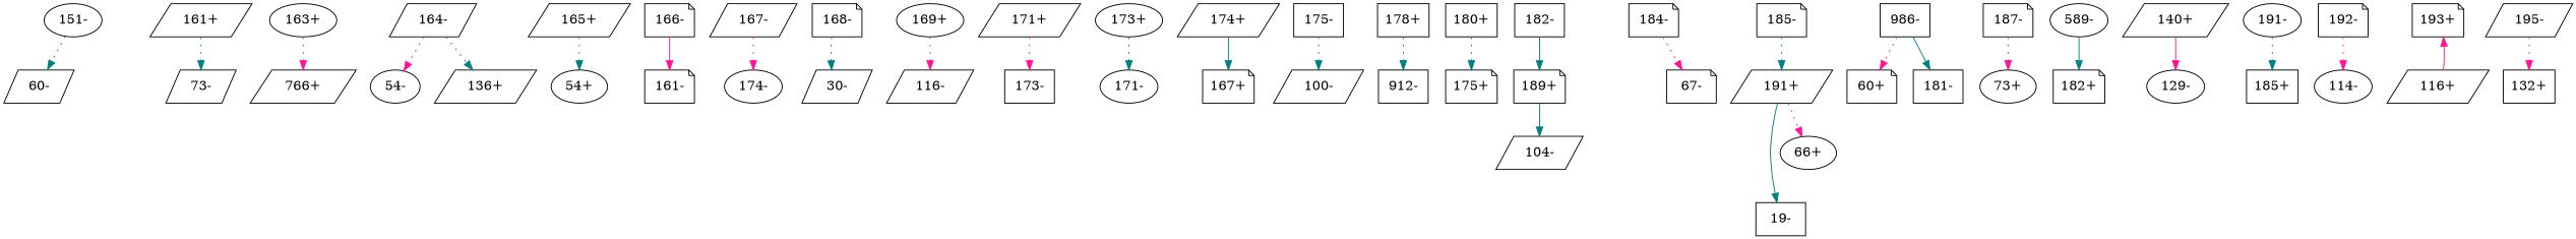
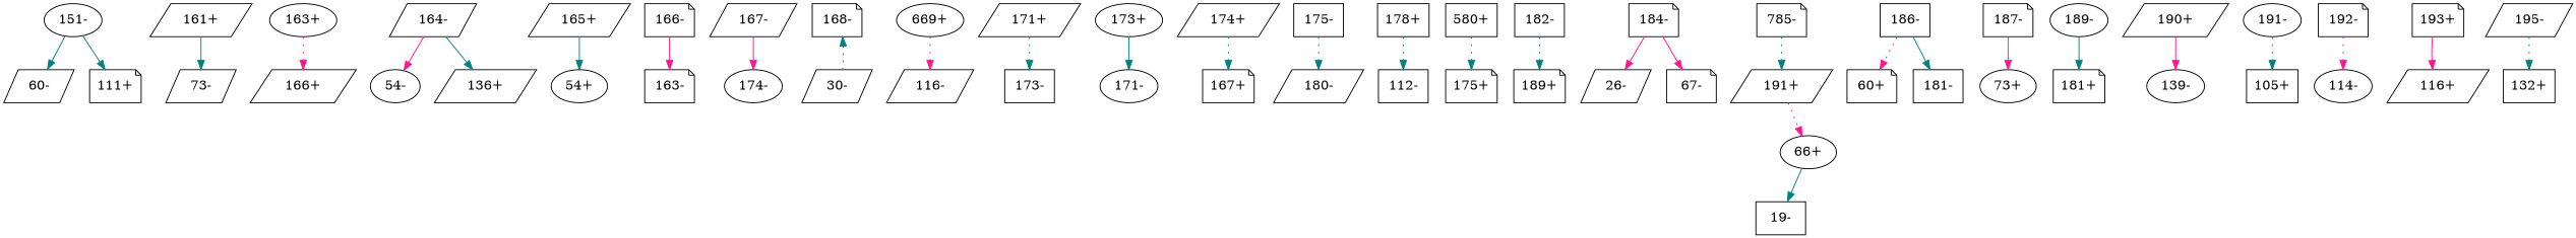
  digraph {
    k=43
    n=10
    s=1170
    node [shape=parallelogram]
    edge [color=teal d=-16 e=3.6 n=31 style=dotted]
    "151-" [shape=ellipse]
    "60-"
+   "111+" [shape=note]
    "161+"
    "73-"
    "163+" [shape=ellipse]
-   "166+" [label="766+"]
+   "166+"
    "54-" [shape=ellipse]
    "164-"
    "136+"
    "54+" [shape=ellipse]
    "165+"
    "166-" [shape=note]
-   "163-" [shape=note label="161-"]
+   "163-" [shape=note]
    "174-" [shape=ellipse]
    "167-"
    "168-" [shape=note]
    "30-"
-   "169+" [shape=ellipse]
+   "169+" [shape=ellipse label="669+"]
    "116-"
    "173-" [shape=box]
    "171+"
    "173+" [shape=ellipse]
    "171-" [shape=ellipse]
    "167+" [shape=note]
    "174+"
    "175-" [shape=box]
-   "180-" [label="100-"]
+   "180-"
    "178+" [shape=box]
-   "112-" [shape=box label="912-"]
-   "180+" [shape=box]
+   "112-" [shape=box]
+   "180+" [shape=box label="580+"]
    "175+" [shape=note]
    "182-" [shape=box]
    "189+" [shape=note]
-   "104-"
    "184-" [shape=note]
+   "26-"
    "67-" [shape=note]
-   "185-" [shape=note]
+   "185-" [shape=note label="785-"]
    "191+"
    "19-" [shape=box]
    "66+" [shape=ellipse]
-   "186-" [shape=box label="986-"]
+   "186-" [shape=box]
    "60+" [shape=note]
    n45 [label="181-" shape=box]
    "187-" [shape=note]
    "73+" [shape=ellipse]
-   "189-" [shape=ellipse label="589-"]
-   "182+" [shape=note]
-   "139-" [shape=ellipse label="129-"]
-   "190+" [label="140+"]
+   "189-" [shape=ellipse]
+   "182+" [shape=note label="181+"]
+   "139-" [shape=ellipse]
+   "190+"
    "191-" [shape=ellipse]
-   "185+" [shape=box]
+   "185+" [shape=box label="105+"]
    "192-" [shape=note]
    "114-" [shape=ellipse]
    "193+" [shape=note]
    "116+"
    "132+" [shape=box]
    "195-"
-   "151-" -> "60-" [d=40 n=34]
-   "161+" -> "73-" [d=-22 e=2.6 n=66]
+   "151-" -> "60-" [d=40 n=34 style=solid]
+   "151-" -> "111+" [d=-35 e=2.7 n=59 style=solid]
+   "161+" -> "73-" [d=-22 e=2.6 n=66 style=solid]
    "163+" -> "166+" [color=deeppink d=-156 e=2.4 n=78]
-   "164-" -> "54-" [color=deeppink d=-376 e=6.3 n=11]
-   "164-" -> "136+" [d=-40 e=2.0 n=105]
-   "165+" -> "54+" [d=1 e=2.3 n=80]
+   "164-" -> "54-" [color=deeppink d=-376 e=6.3 n=11 style=solid]
+   "164-" -> "136+" [d=-40 e=2.0 n=105 style=solid]
+   "165+" -> "54+" [d=1 e=2.3 n=80 style=solid]
    "166-" -> "163-" [color=deeppink d=-156 e=2.4 n=78 style=solid]
-   "167-" -> "174-" [color=deeppink d=0 e=3.7]
-   "168-" -> "30-" [d=-36 e=2.7 n=60]
+   "167-" -> "174-" [color=deeppink d=0 e=3.7 style=solid]
+   "30-" -> "168-" [d=-36 e=2.7 n=60]
    "169+" -> "116-" [color=deeppink d=-28 e=3.1 n=46]
-   "171+" -> "173-" [color=deeppink d=-6 e=2.4 n=75]
-   "173+" -> "171-" [d=-6 e=2.4 n=75]
-   "174+" -> "167+" [d=0 e=3.7 style=solid]
+   "171+" -> "173-" [d=-6 e=2.4 n=75]
+   "173+" -> "171-" [d=-6 e=2.4 n=75 style=solid]
+   "174+" -> "167+" [d=0 e=3.7]
    "175-" -> "180-" [d=-1 e=5.0 n=17]
    "178+" -> "112-" [d=-40 e=2.7 n=59]
    "180+" -> "175+" [d=-1 e=5.0 n=17]
-   "182-" -> "189+" [d=-24 e=2.8 n=54 style=solid]
-   "189+" -> "104-" [d=58 e=5.4 n=15 style=solid]
-   "184-" -> "67-" [color=deeppink d=-33 e=2.7 n=58]
+   "182-" -> "189+" [d=-24 e=2.8 n=54]
+   "184-" -> "26-" [color=deeppink d=43 e=3.9 n=28 style=solid]
+   "184-" -> "67-" [color=deeppink d=-33 e=2.7 n=58 style=solid]
    "185-" -> "191+" [n=33]
-   "191+" -> "19-" [d=-23 e=4.2 n=24 style=solid]
+   "66+" -> "19-" [d=-23 e=4.2 n=24 style=solid]
    "191+" -> "66+" [color=deeppink d=52 n=34]
    "186-" -> "60+" [color=deeppink e=3.7]
    "186-" -> n45 [d=83 e=4.8 n=19 style=solid]
-   "187-" -> "73+" [color=deeppink d=-21 e=3.5 n=36]
+   "187-" -> "73+" [color=deeppink d=-21 e=3.5 n=36 style=solid]
    "189-" -> "182+" [d=-24 e=2.8 n=54 style=solid]
    "190+" -> "139-" [color=deeppink d=31 e=4.1 n=26 style=solid]
    "191-" -> "185+" [n=33]
    "192-" -> "114-" [color=deeppink d=-38 e=2.0 n=109]
-   "116+" -> "193+" [color=deeppink d=-3486 e=4.5 n=21 style=solid]
-   "195-" -> "132+" [color=deeppink d=-11996 e=6.6 n=10]
+   "193+" -> "116+" [color=deeppink d=-3486 e=4.5 n=21 style=solid]
+   "195-" -> "132+" [d=-11996 e=6.6 n=10]
  }
